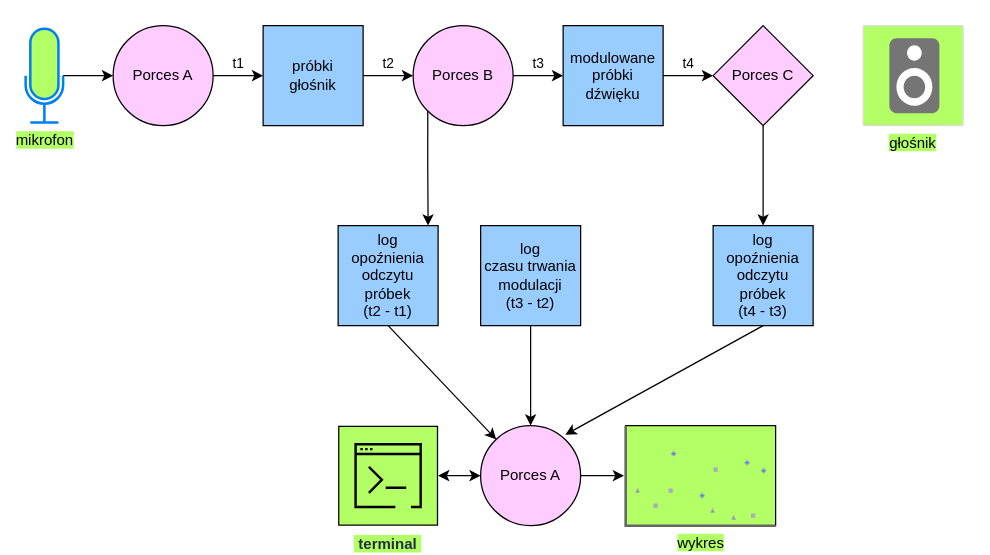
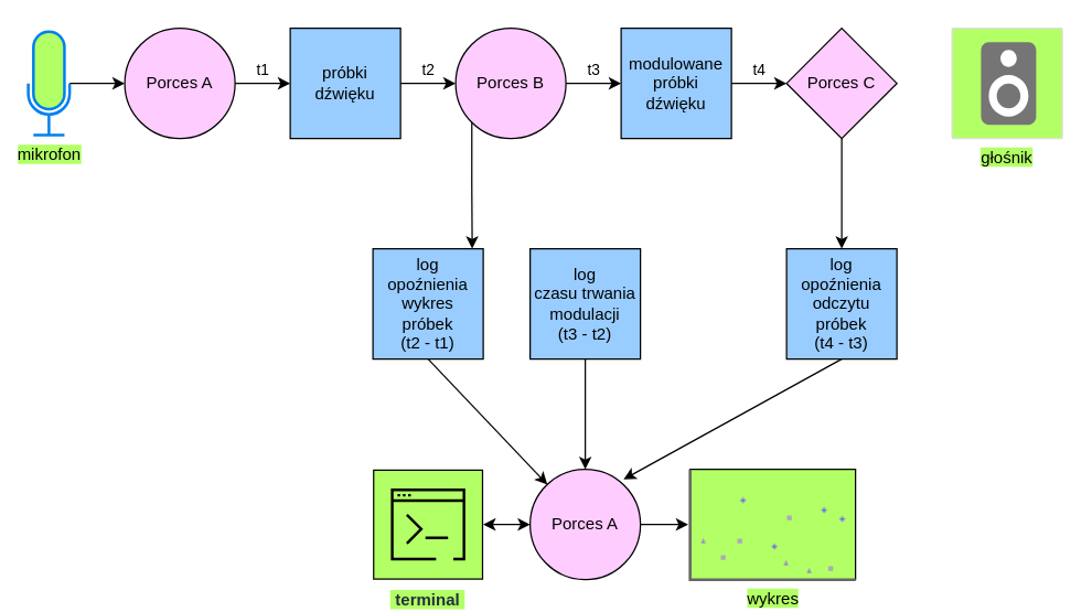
  <mxCell id="0" />
  <mxCell id="1" parent="0" />
  <mxCell id="2" value="t1" style="edgeStyle=orthogonalEdgeStyle;rounded=0;orthogonalLoop=1;jettySize=auto;html=1;exitX=1;exitY=0.5;exitDx=0;exitDy=0;entryX=0;entryY=0.5;entryDx=0;entryDy=0;" parent="1" source="3" target="10" edge="1"><mxGeometry x="0.002" y="10" relative="1" as="geometry"><Array as="points"><mxPoint x="190" y="60" /><mxPoint x="190" y="60" /></Array><mxPoint as="offset" /></mxGeometry></mxCell>
  <mxCell id="3" value="Porces A" style="ellipse;whiteSpace=wrap;html=1;aspect=fixed;fillColor=#FFCCFF;" parent="1" vertex="1"><mxGeometry x="90" y="20" width="80" height="80" as="geometry" /></mxCell>
  <mxCell id="4" value="t3" style="edgeStyle=orthogonalEdgeStyle;rounded=0;orthogonalLoop=1;jettySize=auto;html=1;exitX=1;exitY=0.5;exitDx=0;exitDy=0;" parent="1" source="6" target="12" edge="1"><mxGeometry y="10" relative="1" as="geometry"><mxPoint as="offset" /></mxGeometry></mxCell>
  <mxCell id="5" style="edgeStyle=orthogonalEdgeStyle;rounded=0;orthogonalLoop=1;jettySize=auto;html=1;exitX=0;exitY=1;exitDx=0;exitDy=0;entryX=0.9;entryY=0;entryDx=0;entryDy=0;entryPerimeter=0;shadow=0;" parent="1" source="6" target="13" edge="1"><mxGeometry relative="1" as="geometry"><Array as="points"><mxPoint x="342" y="134" /><mxPoint x="342" y="134" /></Array></mxGeometry></mxCell>
  <mxCell id="6" value="Porces B" style="ellipse;whiteSpace=wrap;html=1;aspect=fixed;fillColor=#FFCCFF;" parent="1" vertex="1"><mxGeometry x="330" y="20" width="80" height="80" as="geometry" /></mxCell>
  <mxCell id="7" style="edgeStyle=orthogonalEdgeStyle;rounded=0;orthogonalLoop=1;jettySize=auto;html=1;exitX=0.5;exitY=1;exitDx=0;exitDy=0;entryX=0.5;entryY=0;entryDx=0;entryDy=0;shadow=0;" parent="1" source="8" target="16" edge="1"><mxGeometry relative="1" as="geometry" /></mxCell>
  <mxCell id="8" value="Porces C" style="rhombus;whiteSpace=wrap;html=1;aspect=fixed;fillColor=#FFCCFF;" parent="1" vertex="1"><mxGeometry x="570" y="20" width="80" height="80" as="geometry" /></mxCell>
  <mxCell id="9" value="t2" style="edgeStyle=orthogonalEdgeStyle;rounded=0;orthogonalLoop=1;jettySize=auto;html=1;exitX=1;exitY=0.5;exitDx=0;exitDy=0;entryX=0;entryY=0.5;entryDx=0;entryDy=0;shadow=0;" parent="1" source="10" target="6" edge="1"><mxGeometry y="10" relative="1" as="geometry"><mxPoint as="offset" /></mxGeometry></mxCell>
- <mxCell id="10" value="próbki&lt;br&gt;głośnik" style="whiteSpace=wrap;html=1;aspect=fixed;fillColor=#99CCFF;" parent="1" vertex="1"><mxGeometry x="210" y="20" width="80" height="80" as="geometry" /></mxCell>
+ <mxCell id="10" value="próbki&lt;br&gt;dźwięku" style="whiteSpace=wrap;html=1;aspect=fixed;fillColor=#99CCFF;" parent="1" vertex="1"><mxGeometry x="210" y="20" width="80" height="80" as="geometry" /></mxCell>
  <mxCell id="11" value="t4" style="edgeStyle=orthogonalEdgeStyle;rounded=0;orthogonalLoop=1;jettySize=auto;html=1;exitX=1;exitY=0.5;exitDx=0;exitDy=0;" parent="1" source="12" target="8" edge="1"><mxGeometry y="10" relative="1" as="geometry"><mxPoint as="offset" /></mxGeometry></mxCell>
  <mxCell id="12" value="modulowane&lt;br&gt;próbki&lt;br&gt;dźwięku" style="whiteSpace=wrap;html=1;aspect=fixed;fillColor=#99CCFF;" parent="1" vertex="1"><mxGeometry x="450" y="20" width="80" height="80" as="geometry" /></mxCell>
- <mxCell id="13" value="log&lt;br&gt;opoźnienia&lt;br&gt;odczytu&lt;br&gt;próbek&lt;br&gt;(t2 - t1)" style="whiteSpace=wrap;html=1;aspect=fixed;fillColor=#99CCFF;" parent="1" vertex="1"><mxGeometry x="270" y="180" width="80" height="80" as="geometry" /></mxCell>
+ <mxCell id="13" value="log&lt;br&gt;opoźnienia&lt;br&gt;wykres&lt;br&gt;próbek&lt;br&gt;(t2 - t1)" style="whiteSpace=wrap;html=1;aspect=fixed;fillColor=#99CCFF;" parent="1" vertex="1"><mxGeometry x="270" y="180" width="80" height="80" as="geometry" /></mxCell>
  <mxCell id="14" style="edgeStyle=orthogonalEdgeStyle;rounded=0;orthogonalLoop=1;jettySize=auto;html=1;exitX=0.5;exitY=1;exitDx=0;exitDy=0;entryX=0.5;entryY=0;entryDx=0;entryDy=0;shadow=0;" parent="1" source="15" target="18" edge="1"><mxGeometry relative="1" as="geometry" /></mxCell>
  <mxCell id="15" value="log&lt;br&gt;czasu trwania&lt;br&gt;modulacji&lt;br&gt;(t3 - t2)" style="whiteSpace=wrap;html=1;aspect=fixed;fillColor=#99CCFF;" parent="1" vertex="1"><mxGeometry x="384" y="180" width="80" height="80" as="geometry" /></mxCell>
  <mxCell id="16" value="log&lt;br&gt;opoźnienia&lt;br&gt;odczytu&lt;br&gt;próbek&lt;br&gt;(t4 - t3)" style="whiteSpace=wrap;html=1;aspect=fixed;fillColor=#99CCFF;" parent="1" vertex="1"><mxGeometry x="570" y="180" width="80" height="80" as="geometry" /></mxCell>
  <mxCell id="17" style="edgeStyle=orthogonalEdgeStyle;rounded=0;orthogonalLoop=1;jettySize=auto;html=1;exitX=1;exitY=0.5;exitDx=0;exitDy=0;entryX=-0.011;entryY=0.496;entryDx=0;entryDy=0;entryPerimeter=0;shadow=0;fontColor=#33FF33;" parent="1" source="18" target="19" edge="1"><mxGeometry relative="1" as="geometry" /></mxCell>
  <mxCell id="18" value="Porces A" style="ellipse;whiteSpace=wrap;html=1;aspect=fixed;fillColor=#FFCCFF;" parent="1" vertex="1"><mxGeometry x="384" y="340" width="80" height="80" as="geometry" /></mxCell>
  <mxCell id="19" value="wykres" style="verticalLabelPosition=bottom;shadow=0;dashed=0;align=center;html=1;verticalAlign=top;strokeWidth=1;shape=mxgraph.mockup.graphics.plotChart;strokeColor2=#aaaaaa;strokeColor3=#666666;fillColor2=#99aaff,#0022ff,#008cff;labelBackgroundColor=#B3FF66;fillColor=#B3FF66;" parent="1" vertex="1"><mxGeometry x="500" y="340" width="120" height="80" as="geometry" /></mxCell>
  <mxCell id="20" value="głośnik" style="strokeColor=#dddddd;shadow=0;strokeWidth=1;rounded=1;absoluteArcSize=1;arcSize=2;labelPosition=center;verticalLabelPosition=bottom;align=center;verticalAlign=top;spacingLeft=0;fontSize=12;whiteSpace=wrap;spacingBottom=2;labelBackgroundColor=#B3FF66;fillColor=#B3FF66;" parent="1" vertex="1"><mxGeometry x="690" y="20" width="80" height="80" as="geometry" /></mxCell>
  <mxCell id="21" value="" style="dashed=0;connectable=0;html=1;fillColor=#757575;strokeColor=none;shape=mxgraph.gcp2.speaker;part=1;" parent="20" vertex="1"><mxGeometry x="0.5" width="40" height="60" relative="1" as="geometry"><mxPoint x="-19" y="10" as="offset" /></mxGeometry></mxCell>
  <mxCell id="22" style="edgeStyle=orthogonalEdgeStyle;rounded=0;orthogonalLoop=1;jettySize=auto;html=1;entryX=0;entryY=0.5;entryDx=0;entryDy=0;shadow=0;fontColor=#33FF33;" parent="1" source="23" target="3" edge="1"><mxGeometry relative="1" as="geometry" /></mxCell>
  <mxCell id="23" value="&lt;span style=&quot;&quot;&gt;mikrofon&lt;/span&gt;" style="html=1;verticalLabelPosition=bottom;align=center;labelBackgroundColor=#B3FF66;verticalAlign=top;strokeWidth=2;strokeColor=#0080F0;shadow=0;dashed=0;shape=mxgraph.ios7.icons.microphone;fillColor=#B3FF66;labelBorderColor=none;" parent="1" vertex="1"><mxGeometry x="20" y="22.5" width="30" height="75" as="geometry" /></mxCell>
  <mxCell id="24" value="" style="endArrow=classic;startArrow=classic;html=1;shadow=0;fontColor=#000000;entryX=0;entryY=0.5;entryDx=0;entryDy=0;" parent="1" target="18" edge="1"><mxGeometry width="50" height="50" relative="1" as="geometry"><mxPoint x="350" y="380" as="sourcePoint" /><mxPoint x="400" y="330" as="targetPoint" /></mxGeometry></mxCell>
  <mxCell id="25" value="&amp;nbsp;terminal&amp;nbsp;" style="outlineConnect=0;fontColor=#232F3E;gradientColor=none;dashed=0;verticalLabelPosition=bottom;verticalAlign=top;align=center;html=1;whiteSpace=wrap;fontSize=12;fontStyle=1;spacing=3;shape=mxgraph.aws4.productIcon;prIcon=mxgraph.aws4.command_line_interface;shadow=0;labelBackgroundColor=#B3FF66;fillColor=#B3FF66;labelPosition=center;" parent="1" vertex="1"><mxGeometry x="270" y="340" width="80" height="80" as="geometry" /></mxCell>
  <mxCell id="26" value="" style="endArrow=classic;html=1;shadow=0;fontColor=#000000;" parent="1" target="18" edge="1"><mxGeometry width="50" height="50" relative="1" as="geometry"><mxPoint x="310" y="260" as="sourcePoint" /><mxPoint x="360" y="210" as="targetPoint" /></mxGeometry></mxCell>
  <mxCell id="27" value="" style="endArrow=classic;html=1;shadow=0;fontColor=#000000;entryX=0.847;entryY=0.091;entryDx=0;entryDy=0;entryPerimeter=0;" parent="1" target="18" edge="1"><mxGeometry width="50" height="50" relative="1" as="geometry"><mxPoint x="610" y="260" as="sourcePoint" /><mxPoint x="696.476" y="350.975" as="targetPoint" /></mxGeometry></mxCell>
